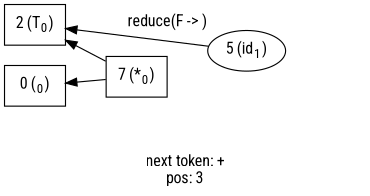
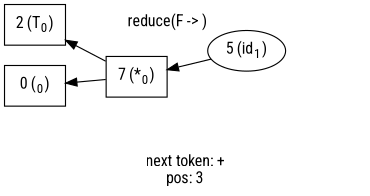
  digraph {
    fontname="Roboto Condensed"
    label="next token: +\npos: 3"
    rankdir=RL
    node [fontname="Roboto Condensed" shape=box]
    edge [fontname="Roboto Condensed"]
    n1 [label=<5 (id<SUB>1</SUB>)> shape=ellipse xlabel="reduce(F -> )\n"]
    n2 [label=<7 (*<SUB>0</SUB>)>]
    n3 [label=<2 (T<SUB>0</SUB>)>]
    n4 [label=<0 (<SUB>0</SUB>)>]
-   n1 -> n3
+   n1 -> n2
    n2 -> n3
    n2 -> n4
  }
